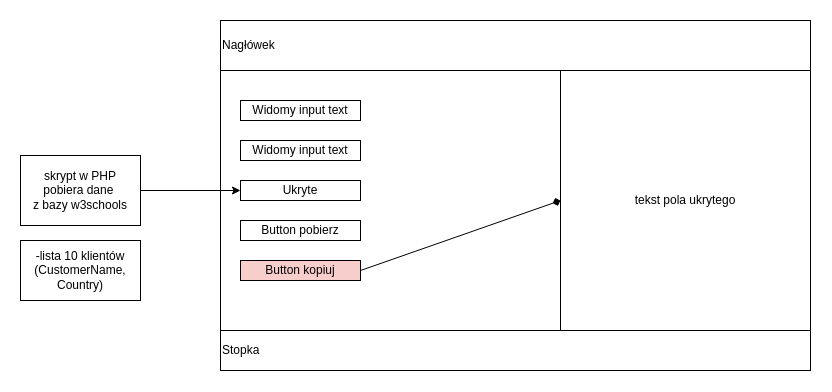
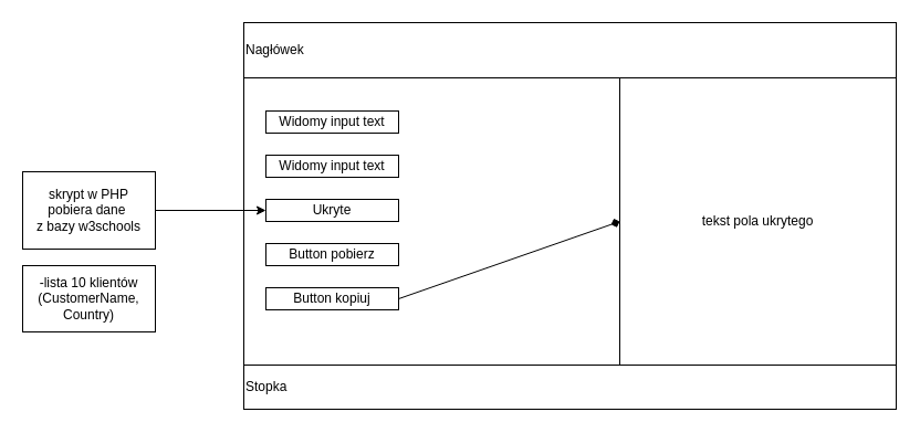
  <mxCell id="0" />
  <mxCell id="1" parent="0" />
  <mxCell id="2" value="" style="rounded=0;whiteSpace=wrap;html=1;" vertex="1" parent="1"><mxGeometry x="220" y="20" width="590" height="350" as="geometry" /></mxCell>
  <mxCell id="3" value="Nagłówek" style="rounded=0;whiteSpace=wrap;html=1;align=left;" vertex="1" parent="1"><mxGeometry x="220" y="20" width="590" height="50" as="geometry" /></mxCell>
  <mxCell id="4" value="Stopka" style="rounded=0;whiteSpace=wrap;html=1;align=left;" vertex="1" parent="1"><mxGeometry x="220" y="330" width="590" height="40" as="geometry" /></mxCell>
  <mxCell id="5" value="" style="rounded=0;whiteSpace=wrap;html=1;" vertex="1" parent="1"><mxGeometry x="220" y="70" width="340" height="260" as="geometry" /></mxCell>
  <mxCell id="6" value="Widomy input text" style="rounded=0;whiteSpace=wrap;html=1;" vertex="1" parent="1"><mxGeometry x="240" y="100" width="120" height="20" as="geometry" /></mxCell>
  <mxCell id="7" value="Widomy input text" style="rounded=0;whiteSpace=wrap;html=1;" vertex="1" parent="1"><mxGeometry x="240" y="140" width="120" height="20" as="geometry" /></mxCell>
  <mxCell id="8" value="Ukryte" style="rounded=0;whiteSpace=wrap;html=1;" vertex="1" parent="1"><mxGeometry x="240" y="180" width="120" height="20" as="geometry" /></mxCell>
  <mxCell id="9" value="Button pobierz" style="rounded=0;whiteSpace=wrap;html=1;" vertex="1" parent="1"><mxGeometry x="240" y="220" width="120" height="20" as="geometry" /></mxCell>
- <mxCell id="10" value="Button kopiuj" style="rounded=0;whiteSpace=wrap;html=1;fillColor=#f8cecc;" vertex="1" parent="1"><mxGeometry x="240" y="260" width="120" height="20" as="geometry" /></mxCell>
+ <mxCell id="10" value="Button kopiuj" style="rounded=0;whiteSpace=wrap;html=1;" vertex="1" parent="1"><mxGeometry x="240" y="260" width="120" height="20" as="geometry" /></mxCell>
  <mxCell id="11" value="tekst pola ukrytego" style="rounded=0;whiteSpace=wrap;html=1;" vertex="1" parent="1"><mxGeometry x="560" y="70" width="250" height="260" as="geometry" /></mxCell>
  <mxCell id="12" value="" style="endArrow=diamond;html=1;exitX=1;exitY=0.5;exitDx=0;exitDy=0;entryX=0;entryY=0.5;entryDx=0;entryDy=0;" edge="1" parent="1" source="10" target="11"><mxGeometry width="50" height="50" relative="1" as="geometry"><mxPoint x="730" y="360" as="sourcePoint" /><mxPoint x="780" y="310" as="targetPoint" /></mxGeometry></mxCell>
  <mxCell id="13" value="skrypt w PHP&lt;br&gt;pobiera dane&amp;nbsp;&lt;br&gt;z bazy w3schools" style="rounded=0;whiteSpace=wrap;html=1;" vertex="1" parent="1"><mxGeometry x="20" y="155" width="120" height="70" as="geometry" /></mxCell>
  <mxCell id="14" value="" style="endArrow=classic;html=1;exitX=1;exitY=0.5;exitDx=0;exitDy=0;entryX=0;entryY=0.5;entryDx=0;entryDy=0;" edge="1" parent="1" source="13" target="8"><mxGeometry width="50" height="50" relative="1" as="geometry"><mxPoint x="120" y="200" as="sourcePoint" /><mxPoint x="170" y="150" as="targetPoint" /></mxGeometry></mxCell>
  <mxCell id="15" value="-lista 10 klientów&lt;br&gt;(CustomerName, Country)" style="rounded=0;whiteSpace=wrap;html=1;" vertex="1" parent="1"><mxGeometry x="20" y="240" width="120" height="60" as="geometry" /></mxCell>
